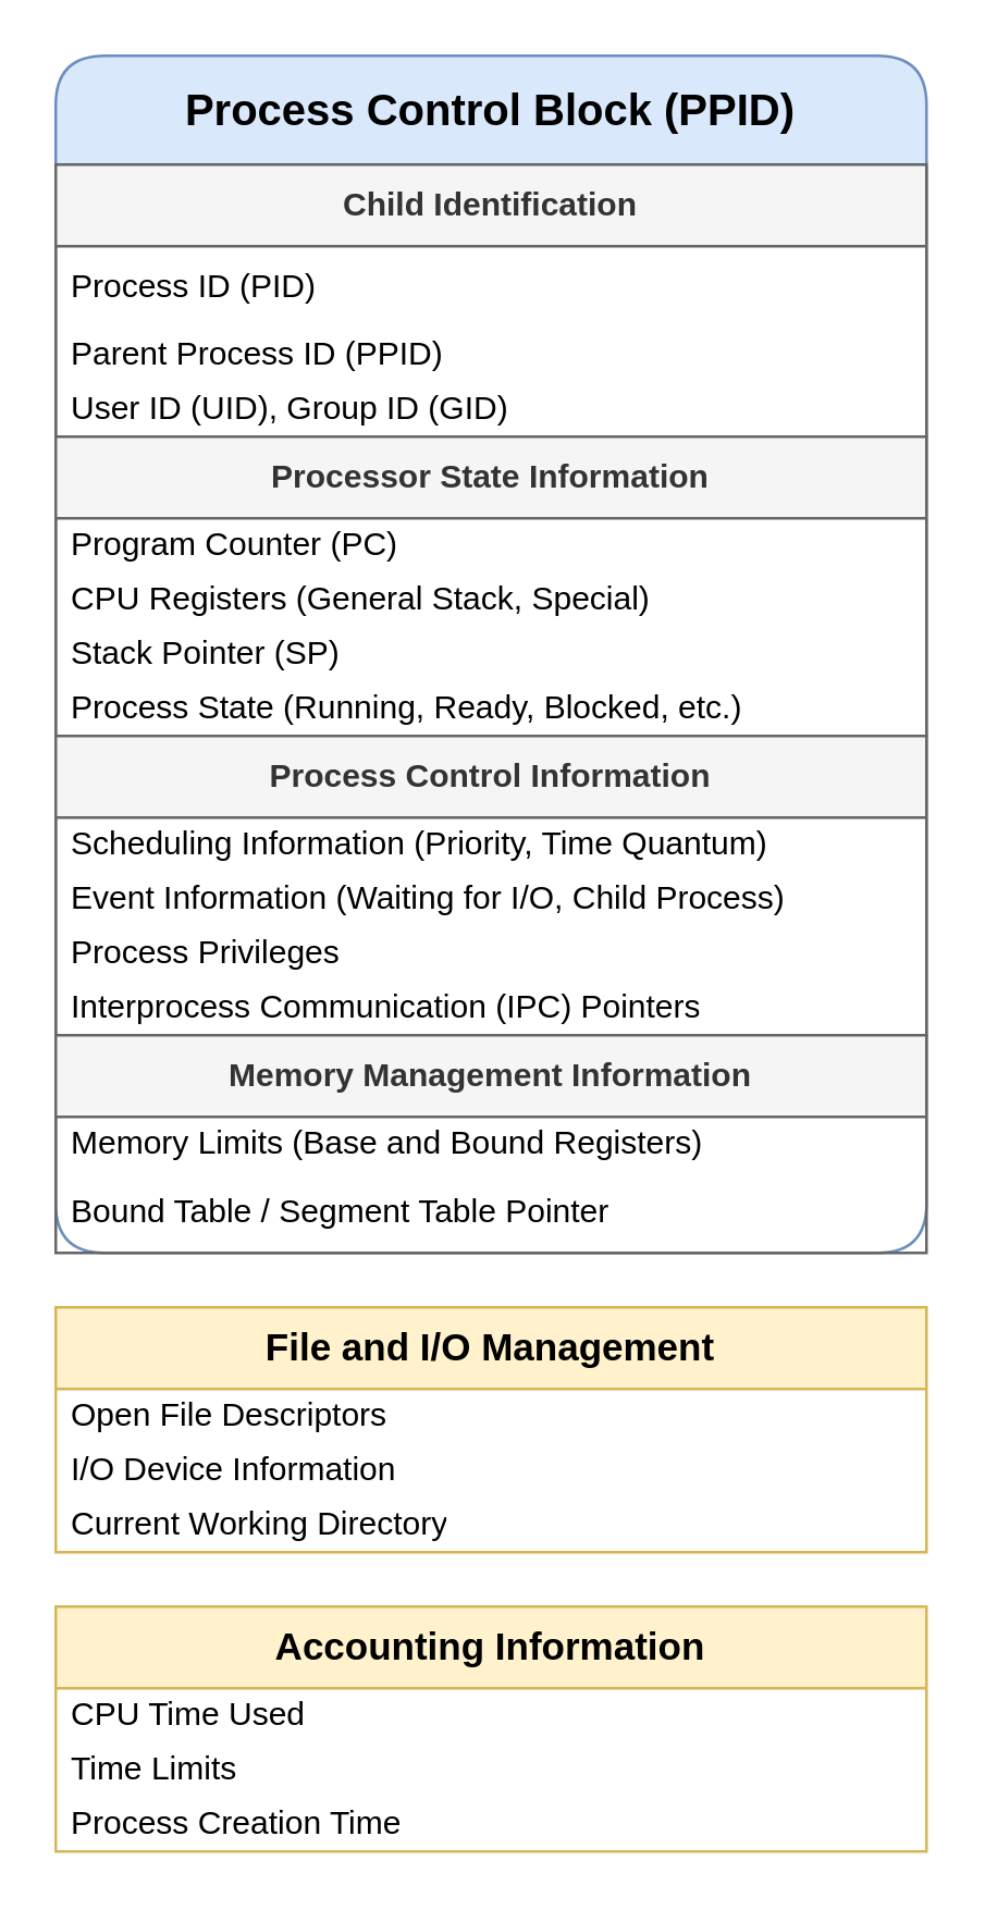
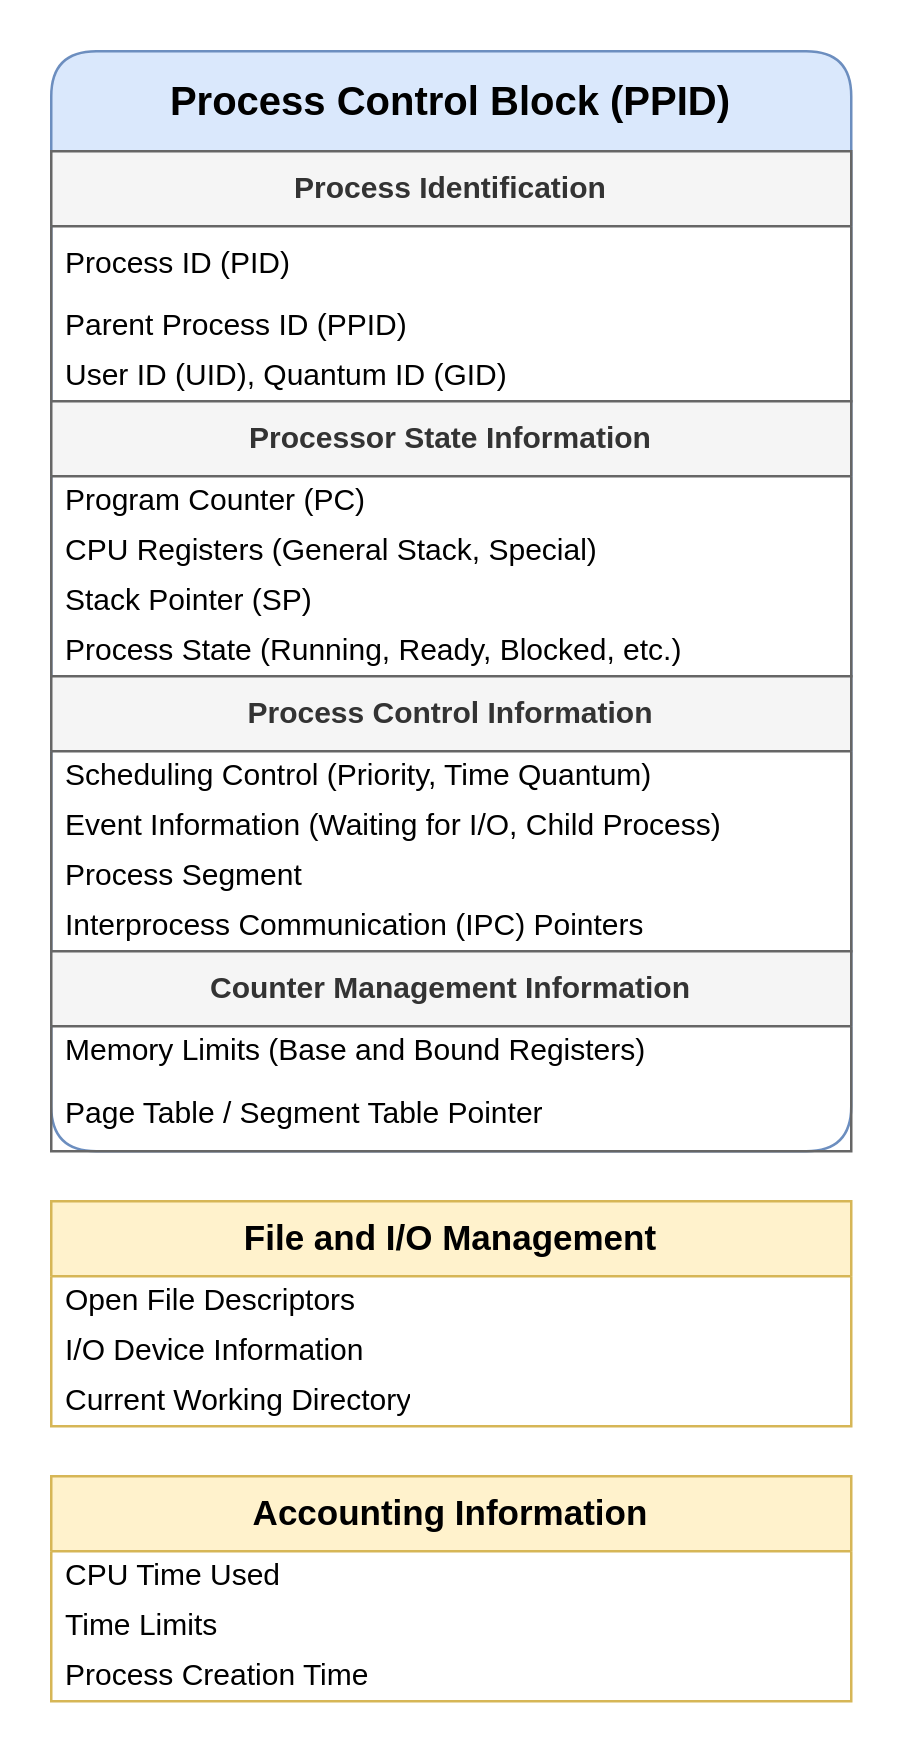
  <mxCell id="0" />
  <mxCell id="1" parent="0" />
  <mxCell id="2" value="&lt;font style=&quot;font-size: 16px;&quot;&gt;&lt;b&gt;Process Control Block (PPID)&lt;/b&gt;&lt;/font&gt;" style="swimlane;fontStyle=0;childLayout=stackLayout;horizontal=1;startSize=40;horizontalStack=0;resizeParent=1;resizeParentMax=0;resizeLast=0;collapsible=1;marginBottom=0;whiteSpace=wrap;html=1;fillColor=#dae8fc;strokeColor=#6c8ebf;rounded=1;shadow=0;" parent="1" vertex="1"><mxGeometry x="20" y="20" width="320" height="440" as="geometry" /></mxCell>
- <mxCell id="3" value="&lt;b&gt;Child Identification&lt;/b&gt;" style="swimlane;fontStyle=0;childLayout=stackLayout;horizontal=1;startSize=30;horizontalStack=0;resizeParent=1;resizeParentMax=0;resizeLast=0;collapsible=1;marginBottom=0;whiteSpace=wrap;html=1;fillColor=#f5f5f5;fontColor=#333333;strokeColor=#666666;" parent="2" vertex="1"><mxGeometry y="40" width="320" height="100" as="geometry"><mxRectangle y="40" width="320" height="30" as="alternateBounds" /></mxGeometry></mxCell>
+ <mxCell id="3" value="&lt;b&gt;Process Identification&lt;/b&gt;" style="swimlane;fontStyle=0;childLayout=stackLayout;horizontal=1;startSize=30;horizontalStack=0;resizeParent=1;resizeParentMax=0;resizeLast=0;collapsible=1;marginBottom=0;whiteSpace=wrap;html=1;fillColor=#f5f5f5;fontColor=#333333;strokeColor=#666666;" parent="2" vertex="1"><mxGeometry y="40" width="320" height="100" as="geometry"><mxRectangle y="40" width="320" height="30" as="alternateBounds" /></mxGeometry></mxCell>
  <mxCell id="4" value="Process ID (PID)" style="text;strokeColor=none;fillColor=none;align=left;verticalAlign=middle;spacingLeft=4;spacingRight=4;overflow=hidden;points=[[0,0.5],[1,0.5]];portConstraint=eastwest;rotatable=0;whiteSpace=wrap;html=1;" parent="3" vertex="1"><mxGeometry y="30" width="320" height="30" as="geometry" /></mxCell>
  <mxCell id="5" value="Parent Process ID (PPID)" style="text;strokeColor=none;fillColor=none;align=left;verticalAlign=middle;spacingLeft=4;spacingRight=4;overflow=hidden;points=[[0,0.5],[1,0.5]];portConstraint=eastwest;rotatable=0;whiteSpace=wrap;html=1;" parent="3" vertex="1"><mxGeometry y="60" width="320" height="20" as="geometry" /></mxCell>
- <mxCell id="6" value="User ID (UID), Group ID (GID)" style="text;strokeColor=none;fillColor=none;align=left;verticalAlign=middle;spacingLeft=4;spacingRight=4;overflow=hidden;points=[[0,0.5],[1,0.5]];portConstraint=eastwest;rotatable=0;whiteSpace=wrap;html=1;" parent="3" vertex="1"><mxGeometry y="80" width="320" height="20" as="geometry" /></mxCell>
+ <mxCell id="6" value="User ID (UID), Quantum ID (GID)" style="text;strokeColor=none;fillColor=none;align=left;verticalAlign=middle;spacingLeft=4;spacingRight=4;overflow=hidden;points=[[0,0.5],[1,0.5]];portConstraint=eastwest;rotatable=0;whiteSpace=wrap;html=1;" parent="3" vertex="1"><mxGeometry y="80" width="320" height="20" as="geometry" /></mxCell>
  <mxCell id="7" value="&lt;b&gt;Processor State Information&lt;/b&gt;" style="swimlane;fontStyle=0;childLayout=stackLayout;horizontal=1;startSize=30;horizontalStack=0;resizeParent=1;resizeParentMax=0;resizeLast=0;collapsible=1;marginBottom=0;whiteSpace=wrap;html=1;fillColor=#f5f5f5;fontColor=#333333;strokeColor=#666666;" parent="2" vertex="1"><mxGeometry y="140" width="320" height="110" as="geometry" /></mxCell>
  <mxCell id="8" value="Program Counter (PC)" style="text;strokeColor=none;fillColor=none;align=left;verticalAlign=middle;spacingLeft=4;spacingRight=4;overflow=hidden;points=[[0,0.5],[1,0.5]];portConstraint=eastwest;rotatable=0;whiteSpace=wrap;html=1;" parent="7" vertex="1"><mxGeometry y="30" width="320" height="20" as="geometry" /></mxCell>
  <mxCell id="9" value="CPU Registers (General Stack, Special)" style="text;strokeColor=none;fillColor=none;align=left;verticalAlign=middle;spacingLeft=4;spacingRight=4;overflow=hidden;points=[[0,0.5],[1,0.5]];portConstraint=eastwest;rotatable=0;whiteSpace=wrap;html=1;" parent="7" vertex="1"><mxGeometry y="50" width="320" height="20" as="geometry" /></mxCell>
  <mxCell id="10" value="Stack Pointer (SP)" style="text;strokeColor=none;fillColor=none;align=left;verticalAlign=middle;spacingLeft=4;spacingRight=4;overflow=hidden;points=[[0,0.5],[1,0.5]];portConstraint=eastwest;rotatable=0;whiteSpace=wrap;html=1;" parent="7" vertex="1"><mxGeometry y="70" width="320" height="20" as="geometry" /></mxCell>
  <mxCell id="11" value="Process State (Running, Ready, Blocked, etc.)" style="text;strokeColor=none;fillColor=none;align=left;verticalAlign=middle;spacingLeft=4;spacingRight=4;overflow=hidden;points=[[0,0.5],[1,0.5]];portConstraint=eastwest;rotatable=0;whiteSpace=wrap;html=1;" parent="7" vertex="1"><mxGeometry y="90" width="320" height="20" as="geometry" /></mxCell>
  <mxCell id="12" value="&lt;b&gt;Process Control Information&lt;/b&gt;" style="swimlane;fontStyle=0;childLayout=stackLayout;horizontal=1;startSize=30;horizontalStack=0;resizeParent=1;resizeParentMax=0;resizeLast=0;collapsible=1;marginBottom=0;whiteSpace=wrap;html=1;fillColor=#f5f5f5;fontColor=#333333;strokeColor=#666666;" parent="2" vertex="1"><mxGeometry y="250" width="320" height="110" as="geometry" /></mxCell>
- <mxCell id="13" value="Scheduling Information (Priority, Time Quantum)" style="text;strokeColor=none;fillColor=none;align=left;verticalAlign=middle;spacingLeft=4;spacingRight=4;overflow=hidden;points=[[0,0.5],[1,0.5]];portConstraint=eastwest;rotatable=0;whiteSpace=wrap;html=1;" parent="12" vertex="1"><mxGeometry y="30" width="320" height="20" as="geometry" /></mxCell>
+ <mxCell id="13" value="Scheduling Control (Priority, Time Quantum)" style="text;strokeColor=none;fillColor=none;align=left;verticalAlign=middle;spacingLeft=4;spacingRight=4;overflow=hidden;points=[[0,0.5],[1,0.5]];portConstraint=eastwest;rotatable=0;whiteSpace=wrap;html=1;" parent="12" vertex="1"><mxGeometry y="30" width="320" height="20" as="geometry" /></mxCell>
  <mxCell id="14" value="Event Information (Waiting for I/O, Child Process)" style="text;strokeColor=none;fillColor=none;align=left;verticalAlign=middle;spacingLeft=4;spacingRight=4;overflow=hidden;points=[[0,0.5],[1,0.5]];portConstraint=eastwest;rotatable=0;whiteSpace=wrap;html=1;" parent="12" vertex="1"><mxGeometry y="50" width="320" height="20" as="geometry" /></mxCell>
- <mxCell id="15" value="Process Privileges" style="text;strokeColor=none;fillColor=none;align=left;verticalAlign=middle;spacingLeft=4;spacingRight=4;overflow=hidden;points=[[0,0.5],[1,0.5]];portConstraint=eastwest;rotatable=0;whiteSpace=wrap;html=1;" parent="12" vertex="1"><mxGeometry y="70" width="320" height="20" as="geometry" /></mxCell>
+ <mxCell id="15" value="Process Segment" style="text;strokeColor=none;fillColor=none;align=left;verticalAlign=middle;spacingLeft=4;spacingRight=4;overflow=hidden;points=[[0,0.5],[1,0.5]];portConstraint=eastwest;rotatable=0;whiteSpace=wrap;html=1;" parent="12" vertex="1"><mxGeometry y="70" width="320" height="20" as="geometry" /></mxCell>
  <mxCell id="16" value="Interprocess Communication (IPC) Pointers" style="text;strokeColor=none;fillColor=none;align=left;verticalAlign=middle;spacingLeft=4;spacingRight=4;overflow=hidden;points=[[0,0.5],[1,0.5]];portConstraint=eastwest;rotatable=0;whiteSpace=wrap;html=1;" parent="12" vertex="1"><mxGeometry y="90" width="320" height="20" as="geometry" /></mxCell>
- <mxCell id="17" value="&lt;b&gt;Memory Management Information&lt;/b&gt;" style="swimlane;fontStyle=0;childLayout=stackLayout;horizontal=1;startSize=30;horizontalStack=0;resizeParent=1;resizeParentMax=0;resizeLast=0;collapsible=1;marginBottom=0;whiteSpace=wrap;html=1;fillColor=#f5f5f5;fontColor=#333333;strokeColor=#666666;" parent="2" vertex="1"><mxGeometry y="360" width="320" height="80" as="geometry" /></mxCell>
+ <mxCell id="17" value="&lt;b&gt;Counter Management Information&lt;/b&gt;" style="swimlane;fontStyle=0;childLayout=stackLayout;horizontal=1;startSize=30;horizontalStack=0;resizeParent=1;resizeParentMax=0;resizeLast=0;collapsible=1;marginBottom=0;whiteSpace=wrap;html=1;fillColor=#f5f5f5;fontColor=#333333;strokeColor=#666666;" parent="2" vertex="1"><mxGeometry y="360" width="320" height="80" as="geometry" /></mxCell>
  <mxCell id="18" value="Memory Limits (Base and Bound Registers)" style="text;strokeColor=none;fillColor=none;align=left;verticalAlign=middle;spacingLeft=4;spacingRight=4;overflow=hidden;points=[[0,0.5],[1,0.5]];portConstraint=eastwest;rotatable=0;whiteSpace=wrap;html=1;" parent="17" vertex="1"><mxGeometry y="30" width="320" height="20" as="geometry" /></mxCell>
- <mxCell id="19" value="Bound Table / Segment Table Pointer" style="text;strokeColor=none;fillColor=none;align=left;verticalAlign=middle;spacingLeft=4;spacingRight=4;overflow=hidden;points=[[0,0.5],[1,0.5]];portConstraint=eastwest;rotatable=0;whiteSpace=wrap;html=1;" parent="17" vertex="1"><mxGeometry y="50" width="320" height="30" as="geometry" /></mxCell>
+ <mxCell id="19" value="Page Table / Segment Table Pointer" style="text;strokeColor=none;fillColor=none;align=left;verticalAlign=middle;spacingLeft=4;spacingRight=4;overflow=hidden;points=[[0,0.5],[1,0.5]];portConstraint=eastwest;rotatable=0;whiteSpace=wrap;html=1;" parent="17" vertex="1"><mxGeometry y="50" width="320" height="30" as="geometry" /></mxCell>
  <mxCell id="20" value="&lt;font style=&quot;font-size: 14px;&quot;&gt;&lt;b&gt;File and I/O Management&lt;/b&gt;&lt;/font&gt;" style="swimlane;fontStyle=0;childLayout=stackLayout;horizontal=1;startSize=30;horizontalStack=0;resizeParent=1;resizeParentMax=0;resizeLast=0;collapsible=1;marginBottom=0;whiteSpace=wrap;html=1;fillColor=#fff2cc;strokeColor=#d6b656;" parent="1" vertex="1"><mxGeometry x="20" y="480" width="320" height="90" as="geometry" /></mxCell>
  <mxCell id="21" value="Open File Descriptors" style="text;strokeColor=none;fillColor=none;align=left;verticalAlign=middle;spacingLeft=4;spacingRight=4;overflow=hidden;points=[[0,0.5],[1,0.5]];portConstraint=eastwest;rotatable=0;whiteSpace=wrap;html=1;" parent="20" vertex="1"><mxGeometry y="30" width="320" height="20" as="geometry" /></mxCell>
  <mxCell id="22" value="I/O Device Information" style="text;strokeColor=none;fillColor=none;align=left;verticalAlign=middle;spacingLeft=4;spacingRight=4;overflow=hidden;points=[[0,0.5],[1,0.5]];portConstraint=eastwest;rotatable=0;whiteSpace=wrap;html=1;" parent="20" vertex="1"><mxGeometry y="50" width="320" height="20" as="geometry" /></mxCell>
  <mxCell id="23" value="Current Working Directory" style="text;strokeColor=none;fillColor=none;align=left;verticalAlign=middle;spacingLeft=4;spacingRight=4;overflow=hidden;points=[[0,0.5],[1,0.5]];portConstraint=eastwest;rotatable=0;whiteSpace=wrap;html=1;" parent="20" vertex="1"><mxGeometry y="70" width="320" height="20" as="geometry" /></mxCell>
  <mxCell id="24" value="&lt;font style=&quot;font-size: 14px;&quot;&gt;&lt;b&gt;Accounting Information&lt;/b&gt;&lt;/font&gt;" style="swimlane;fontStyle=0;childLayout=stackLayout;horizontal=1;startSize=30;horizontalStack=0;resizeParent=1;resizeParentMax=0;resizeLast=0;collapsible=1;marginBottom=0;whiteSpace=wrap;html=1;fillColor=#fff2cc;strokeColor=#d6b656;" parent="1" vertex="1"><mxGeometry x="20" y="590" width="320" height="90" as="geometry" /></mxCell>
  <mxCell id="25" value="CPU Time Used" style="text;strokeColor=none;fillColor=none;align=left;verticalAlign=middle;spacingLeft=4;spacingRight=4;overflow=hidden;points=[[0,0.5],[1,0.5]];portConstraint=eastwest;rotatable=0;whiteSpace=wrap;html=1;" parent="24" vertex="1"><mxGeometry y="30" width="320" height="20" as="geometry" /></mxCell>
  <mxCell id="26" value="Time Limits" style="text;strokeColor=none;fillColor=none;align=left;verticalAlign=middle;spacingLeft=4;spacingRight=4;overflow=hidden;points=[[0,0.5],[1,0.5]];portConstraint=eastwest;rotatable=0;whiteSpace=wrap;html=1;" parent="24" vertex="1"><mxGeometry y="50" width="320" height="20" as="geometry" /></mxCell>
  <mxCell id="27" value="Process Creation Time" style="text;strokeColor=none;fillColor=none;align=left;verticalAlign=middle;spacingLeft=4;spacingRight=4;overflow=hidden;points=[[0,0.5],[1,0.5]];portConstraint=eastwest;rotatable=0;whiteSpace=wrap;html=1;" parent="24" vertex="1"><mxGeometry y="70" width="320" height="20" as="geometry" /></mxCell>
